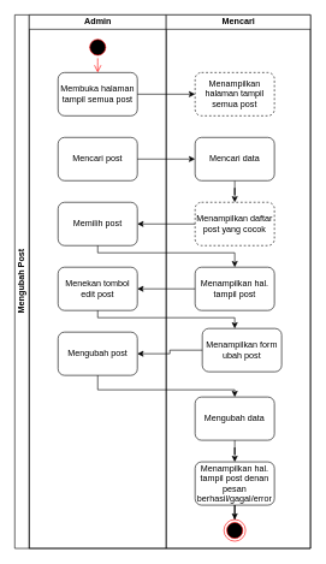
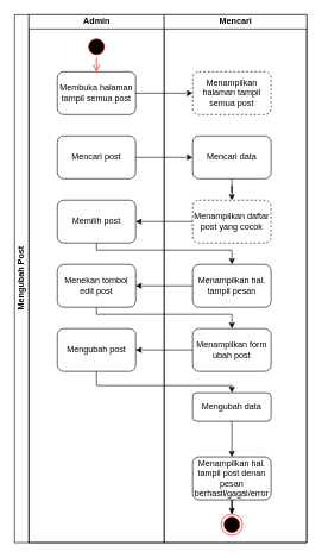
  <mxCell id="0" />
  <mxCell id="1" parent="0" />
  <mxCell id="2" value="Mengubah Post" style="swimlane;html=1;childLayout=stackLayout;resizeParent=1;resizeParentMax=0;startSize=20;horizontal=0;horizontalStack=1;" parent="1" vertex="1"><mxGeometry x="20" y="20" width="410" height="740" as="geometry" /></mxCell>
  <mxCell id="3" value="Admin" style="swimlane;html=1;startSize=20;" parent="2" vertex="1"><mxGeometry x="20" width="190" height="740" as="geometry" /></mxCell>
  <mxCell id="4" value="Mengubah post" style="rounded=1;whiteSpace=wrap;html=1;" parent="3" vertex="1"><mxGeometry x="40" y="440" width="110" height="60" as="geometry" /></mxCell>
  <mxCell id="5" value="Membuka halaman tampil semua post" style="rounded=1;whiteSpace=wrap;html=1;" parent="3" vertex="1"><mxGeometry x="40" y="80" width="110" height="60" as="geometry" /></mxCell>
  <mxCell id="6" value="" style="ellipse;html=1;shape=startState;fillColor=#000000;strokeColor=#ff0000;" parent="3" vertex="1"><mxGeometry x="80" y="30" width="30" height="30" as="geometry" /></mxCell>
  <mxCell id="7" value="" style="edgeStyle=orthogonalEdgeStyle;html=1;verticalAlign=bottom;endArrow=open;endSize=8;strokeColor=#ff0000;" parent="3" source="6" edge="1"><mxGeometry relative="1" as="geometry"><mxPoint x="95" y="80" as="targetPoint" /></mxGeometry></mxCell>
  <mxCell id="8" value="Mencari post" style="rounded=1;whiteSpace=wrap;html=1;" parent="3" vertex="1"><mxGeometry x="40" y="170" width="110" height="60" as="geometry" /></mxCell>
  <mxCell id="9" value="Memilih post" style="rounded=1;whiteSpace=wrap;html=1;" parent="3" vertex="1"><mxGeometry x="40" y="260" width="110" height="60" as="geometry" /></mxCell>
  <mxCell id="10" value="Menekan tombol edit post" style="rounded=1;whiteSpace=wrap;html=1;" parent="3" vertex="1"><mxGeometry x="40" y="350" width="110" height="60" as="geometry" /></mxCell>
  <mxCell id="11" value="Mencari" style="swimlane;html=1;startSize=20;" parent="2" vertex="1"><mxGeometry x="210" width="200" height="740" as="geometry" /></mxCell>
- <mxCell id="12" value="Menampilkan form ubah post" style="rounded=1;whiteSpace=wrap;html=1;" parent="11" vertex="1"><mxGeometry x="50" y="435" width="110" height="60" as="geometry" /></mxCell>
+ <mxCell id="12" value="Menampilkan form ubah post" style="rounded=1;whiteSpace=wrap;html=1;" parent="11" vertex="1"><mxGeometry x="40" y="440" width="110" height="60" as="geometry" /></mxCell>
  <mxCell id="13" value="Menampilkan halaman tampil semua post" style="rounded=1;whiteSpace=wrap;html=1;dashed=1;" parent="11" vertex="1"><mxGeometry x="40" y="80" width="110" height="60" as="geometry" /></mxCell>
  <mxCell id="14" style="edgeStyle=orthogonalEdgeStyle;rounded=0;orthogonalLoop=1;jettySize=auto;html=1;entryX=0.5;entryY=0;entryDx=0;entryDy=0;" parent="11" source="15" target="16" edge="1"><mxGeometry relative="1" as="geometry" /></mxCell>
  <mxCell id="15" value="Mencari data" style="rounded=1;whiteSpace=wrap;html=1;" parent="11" vertex="1"><mxGeometry x="40" y="170" width="110" height="60" as="geometry" /></mxCell>
  <mxCell id="16" value="Menampilkan daftar post yang cocok" style="rounded=1;whiteSpace=wrap;html=1;dashed=1;" parent="11" vertex="1"><mxGeometry x="40" y="260" width="110" height="60" as="geometry" /></mxCell>
- <mxCell id="17" value="Menampilkan hal. tampil post" style="rounded=1;whiteSpace=wrap;html=1;" parent="11" vertex="1"><mxGeometry x="40" y="350" width="110" height="60" as="geometry" /></mxCell>
+ <mxCell id="17" value="Menampilkan hal. tampil pesan" style="rounded=1;whiteSpace=wrap;html=1;" parent="11" vertex="1"><mxGeometry x="40" y="350" width="110" height="60" as="geometry" /></mxCell>
  <mxCell id="18" style="edgeStyle=orthogonalEdgeStyle;rounded=0;orthogonalLoop=1;jettySize=auto;html=1;entryX=0.5;entryY=0;entryDx=0;entryDy=0;" parent="11" source="19" target="21" edge="1"><mxGeometry relative="1" as="geometry" /></mxCell>
- <mxCell id="19" value="Mengubah data" style="rounded=1;whiteSpace=wrap;html=1;" parent="11" vertex="1"><mxGeometry x="40" y="530" width="110" height="60" as="geometry" /></mxCell>
+ <mxCell id="19" value="Mengubah data" style="rounded=1;whiteSpace=wrap;html=1;" parent="11" vertex="1"><mxGeometry x="40" y="530" width="110" height="40" as="geometry" /></mxCell>
  <mxCell id="20" style="edgeStyle=orthogonalEdgeStyle;rounded=0;orthogonalLoop=1;jettySize=auto;html=1;entryX=0.5;entryY=0;entryDx=0;entryDy=0;" parent="11" source="21" target="22" edge="1"><mxGeometry relative="1" as="geometry" /></mxCell>
  <mxCell id="21" value="Menampilkan hal. tampil post denan pesan berhasil/gagal/error" style="rounded=1;whiteSpace=wrap;html=1;" parent="11" vertex="1"><mxGeometry x="40" y="620" width="110" height="60" as="geometry" /></mxCell>
  <mxCell id="22" value="" style="ellipse;html=1;shape=endState;fillColor=#000000;strokeColor=#ff0000;" parent="11" vertex="1"><mxGeometry x="80" y="700" width="30" height="30" as="geometry" /></mxCell>
  <mxCell id="23" style="edgeStyle=orthogonalEdgeStyle;rounded=0;orthogonalLoop=1;jettySize=auto;html=1;" parent="2" source="5" target="13" edge="1"><mxGeometry relative="1" as="geometry" /></mxCell>
  <mxCell id="24" style="edgeStyle=orthogonalEdgeStyle;rounded=0;orthogonalLoop=1;jettySize=auto;html=1;entryX=0;entryY=0.5;entryDx=0;entryDy=0;" parent="2" source="8" target="15" edge="1"><mxGeometry relative="1" as="geometry" /></mxCell>
  <mxCell id="25" style="edgeStyle=orthogonalEdgeStyle;rounded=0;orthogonalLoop=1;jettySize=auto;html=1;entryX=1;entryY=0.5;entryDx=0;entryDy=0;" parent="2" source="16" target="9" edge="1"><mxGeometry relative="1" as="geometry" /></mxCell>
  <mxCell id="26" style="edgeStyle=orthogonalEdgeStyle;rounded=0;orthogonalLoop=1;jettySize=auto;html=1;entryX=0.5;entryY=0;entryDx=0;entryDy=0;" parent="2" source="9" target="17" edge="1"><mxGeometry relative="1" as="geometry"><Array as="points"><mxPoint x="115" y="330" /><mxPoint x="305" y="330" /></Array></mxGeometry></mxCell>
  <mxCell id="27" style="edgeStyle=orthogonalEdgeStyle;rounded=0;orthogonalLoop=1;jettySize=auto;html=1;entryX=1;entryY=0.5;entryDx=0;entryDy=0;" parent="2" source="17" target="10" edge="1"><mxGeometry relative="1" as="geometry" /></mxCell>
  <mxCell id="28" style="edgeStyle=orthogonalEdgeStyle;rounded=0;orthogonalLoop=1;jettySize=auto;html=1;exitX=0.5;exitY=1;exitDx=0;exitDy=0;" parent="2" source="10" target="12" edge="1"><mxGeometry relative="1" as="geometry"><Array as="points"><mxPoint x="115" y="420" /><mxPoint x="305" y="420" /></Array></mxGeometry></mxCell>
  <mxCell id="29" style="edgeStyle=orthogonalEdgeStyle;rounded=0;orthogonalLoop=1;jettySize=auto;html=1;entryX=1;entryY=0.5;entryDx=0;entryDy=0;" parent="2" source="12" target="4" edge="1"><mxGeometry relative="1" as="geometry" /></mxCell>
  <mxCell id="30" style="edgeStyle=orthogonalEdgeStyle;rounded=0;orthogonalLoop=1;jettySize=auto;html=1;entryX=0.5;entryY=0;entryDx=0;entryDy=0;exitX=0.5;exitY=1;exitDx=0;exitDy=0;" parent="2" source="4" target="19" edge="1"><mxGeometry relative="1" as="geometry"><Array as="points"><mxPoint x="115" y="520" /><mxPoint x="305" y="520" /></Array></mxGeometry></mxCell>
